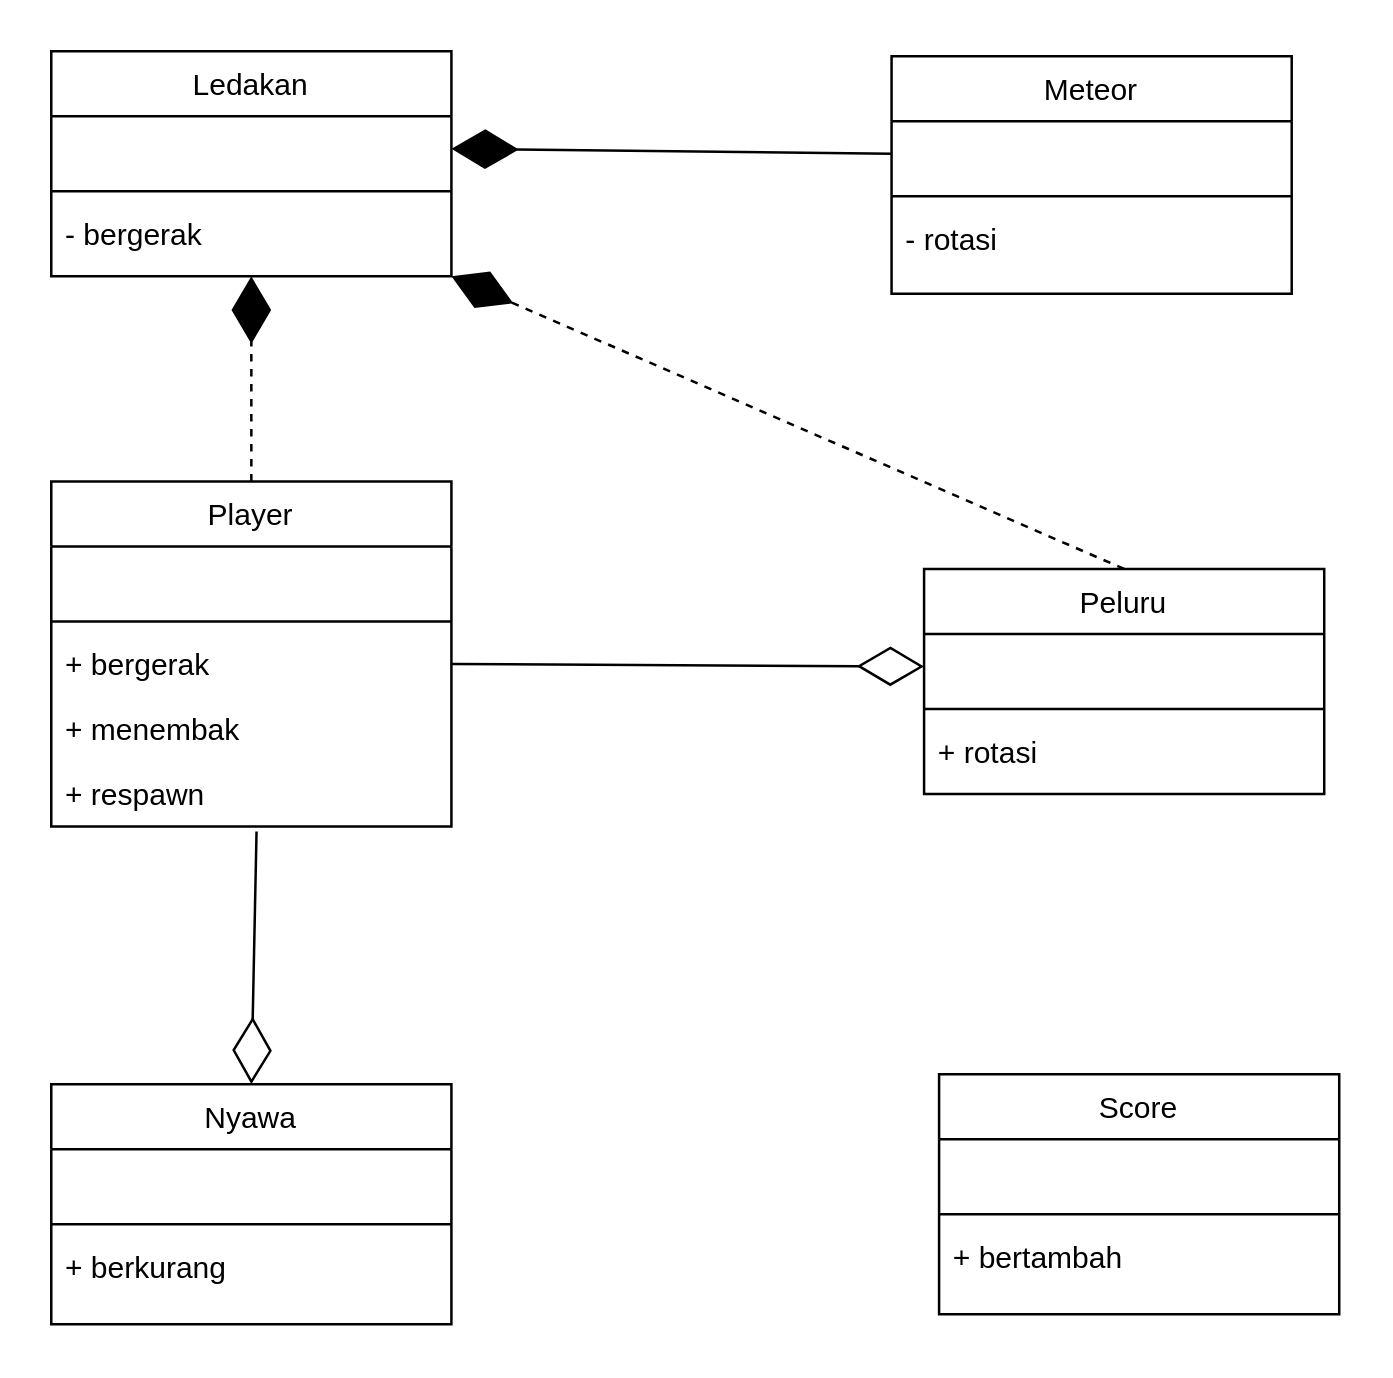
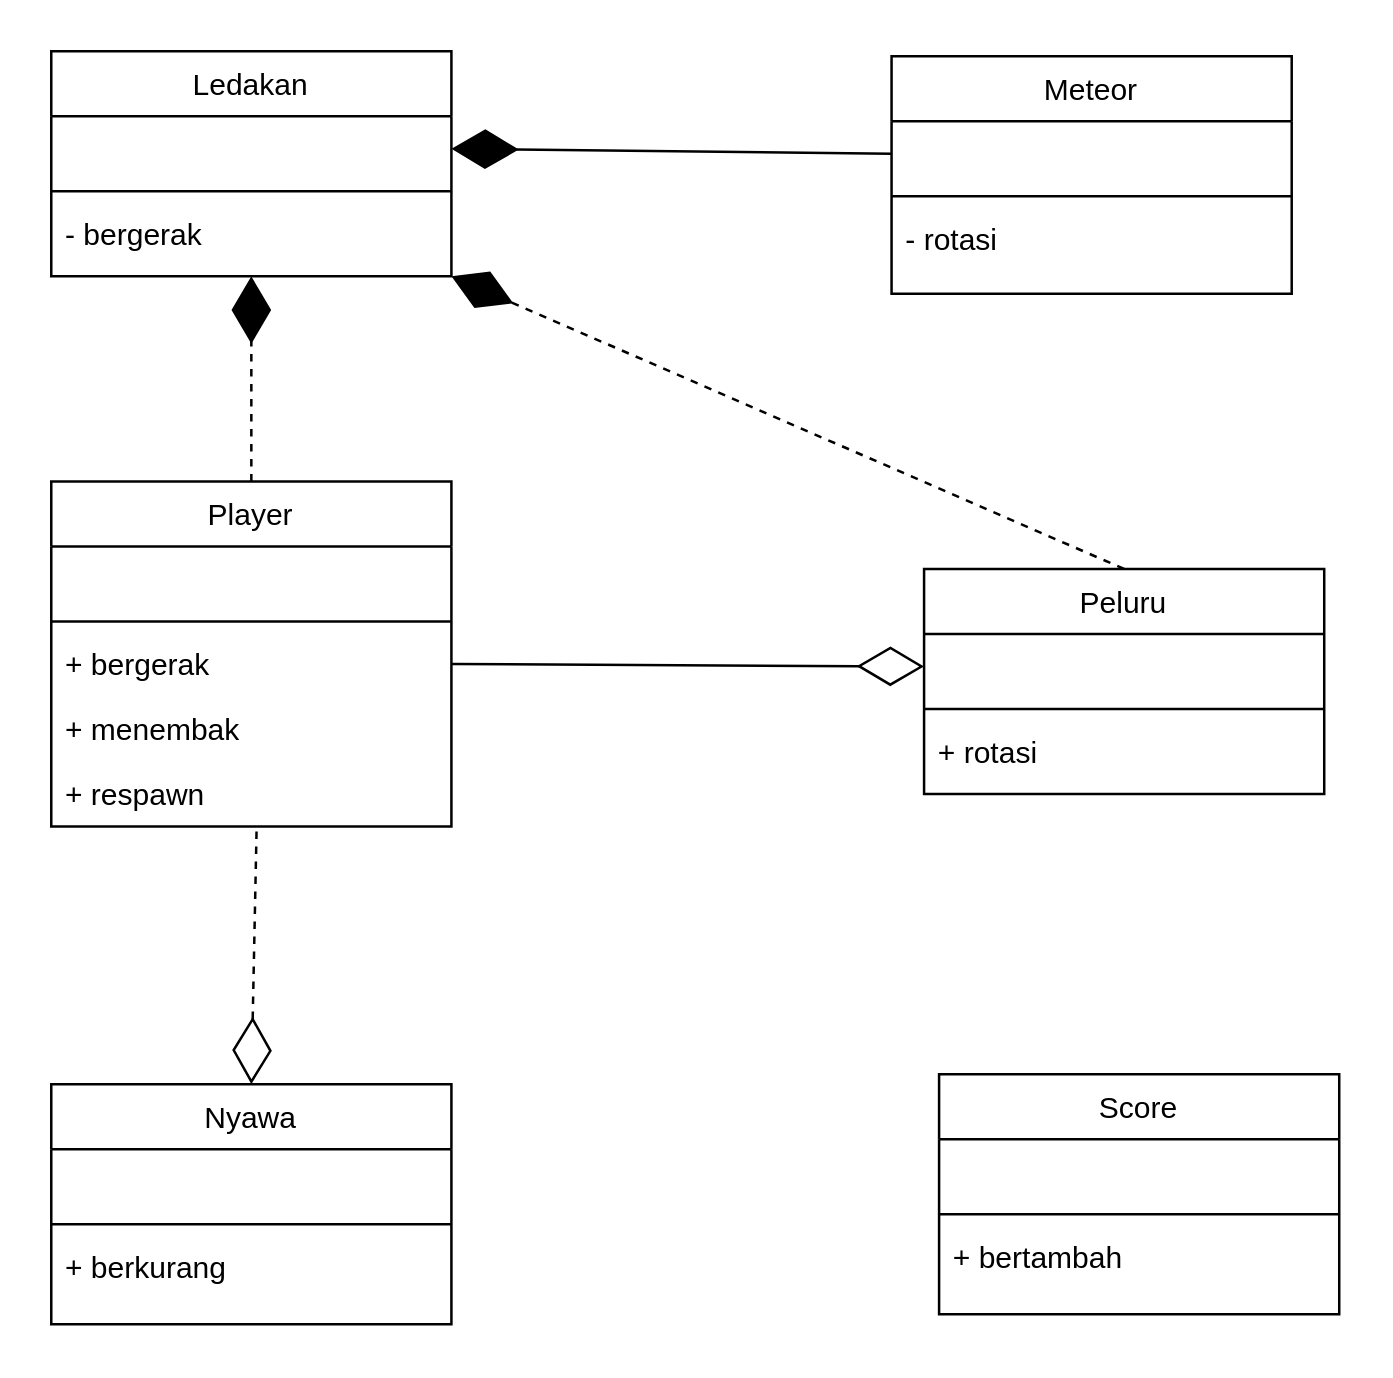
  <mxCell id="0" />
  <mxCell id="1" parent="0" />
  <mxCell id="2" value="Player" style="swimlane;fontStyle=0;align=center;verticalAlign=top;childLayout=stackLayout;horizontal=1;startSize=26;horizontalStack=0;resizeParent=1;resizeLast=0;collapsible=1;marginBottom=0;rounded=0;shadow=0;strokeWidth=1;" parent="1" vertex="1"><mxGeometry x="20" y="192" width="160" height="138" as="geometry"><mxRectangle x="230" y="140" width="160" height="26" as="alternateBounds" /></mxGeometry></mxCell>
  <mxCell id="3" value=" " style="text;align=left;verticalAlign=top;spacingLeft=4;spacingRight=4;overflow=hidden;rotatable=0;points=[[0,0.5],[1,0.5]];portConstraint=eastwest;rounded=0;shadow=0;html=0;" parent="2" vertex="1"><mxGeometry y="26" width="160" height="26" as="geometry" /></mxCell>
  <mxCell id="4" value="" style="line;html=1;strokeWidth=1;align=left;verticalAlign=middle;spacingTop=-1;spacingLeft=3;spacingRight=3;rotatable=0;labelPosition=right;points=[];portConstraint=eastwest;" parent="2" vertex="1"><mxGeometry y="52" width="160" height="8" as="geometry" /></mxCell>
  <mxCell id="5" value="+ bergerak" style="text;align=left;verticalAlign=top;spacingLeft=4;spacingRight=4;overflow=hidden;rotatable=0;points=[[0,0.5],[1,0.5]];portConstraint=eastwest;" parent="2" vertex="1"><mxGeometry y="60" width="160" height="26" as="geometry" /></mxCell>
  <mxCell id="6" value="+ menembak" style="text;align=left;verticalAlign=top;spacingLeft=4;spacingRight=4;overflow=hidden;rotatable=0;points=[[0,0.5],[1,0.5]];portConstraint=eastwest;" vertex="1" parent="2"><mxGeometry y="86" width="160" height="26" as="geometry" /></mxCell>
  <mxCell id="7" value="+ respawn" style="text;align=left;verticalAlign=top;spacingLeft=4;spacingRight=4;overflow=hidden;rotatable=0;points=[[0,0.5],[1,0.5]];portConstraint=eastwest;" vertex="1" parent="2"><mxGeometry y="112" width="160" height="26" as="geometry" /></mxCell>
  <mxCell id="8" value="Meteor" style="swimlane;fontStyle=0;align=center;verticalAlign=top;childLayout=stackLayout;horizontal=1;startSize=26;horizontalStack=0;resizeParent=1;resizeLast=0;collapsible=1;marginBottom=0;rounded=0;shadow=0;strokeWidth=1;" vertex="1" parent="1"><mxGeometry x="356" y="22" width="160" height="95" as="geometry"><mxRectangle x="230" y="140" width="160" height="26" as="alternateBounds" /></mxGeometry></mxCell>
  <mxCell id="9" value=" " style="text;align=left;verticalAlign=top;spacingLeft=4;spacingRight=4;overflow=hidden;rotatable=0;points=[[0,0.5],[1,0.5]];portConstraint=eastwest;rounded=0;shadow=0;html=0;" vertex="1" parent="8"><mxGeometry y="26" width="160" height="26" as="geometry" /></mxCell>
  <mxCell id="10" value="" style="line;html=1;strokeWidth=1;align=left;verticalAlign=middle;spacingTop=-1;spacingLeft=3;spacingRight=3;rotatable=0;labelPosition=right;points=[];portConstraint=eastwest;" vertex="1" parent="8"><mxGeometry y="52" width="160" height="8" as="geometry" /></mxCell>
  <mxCell id="11" value="- rotasi" style="text;align=left;verticalAlign=top;spacingLeft=4;spacingRight=4;overflow=hidden;rotatable=0;points=[[0,0.5],[1,0.5]];portConstraint=eastwest;" vertex="1" parent="8"><mxGeometry y="60" width="160" height="26" as="geometry" /></mxCell>
  <mxCell id="12" value="Peluru" style="swimlane;fontStyle=0;align=center;verticalAlign=top;childLayout=stackLayout;horizontal=1;startSize=26;horizontalStack=0;resizeParent=1;resizeLast=0;collapsible=1;marginBottom=0;rounded=0;shadow=0;strokeWidth=1;" vertex="1" parent="1"><mxGeometry x="369" y="227" width="160" height="90" as="geometry"><mxRectangle x="230" y="140" width="160" height="26" as="alternateBounds" /></mxGeometry></mxCell>
  <mxCell id="13" value=" " style="text;align=left;verticalAlign=top;spacingLeft=4;spacingRight=4;overflow=hidden;rotatable=0;points=[[0,0.5],[1,0.5]];portConstraint=eastwest;rounded=0;shadow=0;html=0;" vertex="1" parent="12"><mxGeometry y="26" width="160" height="26" as="geometry" /></mxCell>
  <mxCell id="14" value="" style="line;html=1;strokeWidth=1;align=left;verticalAlign=middle;spacingTop=-1;spacingLeft=3;spacingRight=3;rotatable=0;labelPosition=right;points=[];portConstraint=eastwest;" vertex="1" parent="12"><mxGeometry y="52" width="160" height="8" as="geometry" /></mxCell>
  <mxCell id="15" value="+ rotasi" style="text;align=left;verticalAlign=top;spacingLeft=4;spacingRight=4;overflow=hidden;rotatable=0;points=[[0,0.5],[1,0.5]];portConstraint=eastwest;" vertex="1" parent="12"><mxGeometry y="60" width="160" height="26" as="geometry" /></mxCell>
  <mxCell id="16" value="Ledakan" style="swimlane;fontStyle=0;align=center;verticalAlign=top;childLayout=stackLayout;horizontal=1;startSize=26;horizontalStack=0;resizeParent=1;resizeLast=0;collapsible=1;marginBottom=0;rounded=0;shadow=0;strokeWidth=1;" vertex="1" parent="1"><mxGeometry x="20" y="20" width="160" height="90" as="geometry"><mxRectangle x="230" y="140" width="160" height="26" as="alternateBounds" /></mxGeometry></mxCell>
  <mxCell id="17" value=" " style="text;align=left;verticalAlign=top;spacingLeft=4;spacingRight=4;overflow=hidden;rotatable=0;points=[[0,0.5],[1,0.5]];portConstraint=eastwest;rounded=0;shadow=0;html=0;" vertex="1" parent="16"><mxGeometry y="26" width="160" height="26" as="geometry" /></mxCell>
  <mxCell id="18" value="" style="line;html=1;strokeWidth=1;align=left;verticalAlign=middle;spacingTop=-1;spacingLeft=3;spacingRight=3;rotatable=0;labelPosition=right;points=[];portConstraint=eastwest;" vertex="1" parent="16"><mxGeometry y="52" width="160" height="8" as="geometry" /></mxCell>
  <mxCell id="19" value="- bergerak" style="text;align=left;verticalAlign=top;spacingLeft=4;spacingRight=4;overflow=hidden;rotatable=0;points=[[0,0.5],[1,0.5]];portConstraint=eastwest;" vertex="1" parent="16"><mxGeometry y="60" width="160" height="26" as="geometry" /></mxCell>
  <mxCell id="20" value="" style="endArrow=diamondThin;endFill=0;endSize=24;html=1;rounded=0;entryX=0;entryY=0.5;entryDx=0;entryDy=0;exitX=1;exitY=0.5;exitDx=0;exitDy=0;" edge="1" parent="1" source="5" target="13"><mxGeometry width="160" relative="1" as="geometry"><mxPoint x="146" y="238" as="sourcePoint" /><mxPoint x="306" y="238" as="targetPoint" /></mxGeometry></mxCell>
  <mxCell id="21" value="" style="endArrow=diamondThin;endFill=1;endSize=24;html=1;rounded=0;entryX=0.5;entryY=1;entryDx=0;entryDy=0;exitX=0.5;exitY=0;exitDx=0;exitDy=0;dashed=1;" edge="1" parent="1" source="2" target="16"><mxGeometry width="160" relative="1" as="geometry"><mxPoint x="146" y="202" as="sourcePoint" /><mxPoint x="306" y="202" as="targetPoint" /></mxGeometry></mxCell>
  <mxCell id="22" value="" style="endArrow=diamondThin;endFill=1;endSize=24;html=1;rounded=0;entryX=1;entryY=1;entryDx=0;entryDy=0;exitX=0.5;exitY=0;exitDx=0;exitDy=0;dashed=1;" edge="1" parent="1" source="12" target="16"><mxGeometry width="160" relative="1" as="geometry"><mxPoint x="106" y="202" as="sourcePoint" /><mxPoint x="110" y="120" as="targetPoint" /></mxGeometry></mxCell>
  <mxCell id="23" value="" style="endArrow=diamondThin;endFill=1;endSize=24;html=1;rounded=0;entryX=1;entryY=0.5;entryDx=0;entryDy=0;exitX=0;exitY=0.5;exitDx=0;exitDy=0;" edge="1" parent="1" source="9" target="17"><mxGeometry width="160" relative="1" as="geometry"><mxPoint x="116" y="212" as="sourcePoint" /><mxPoint x="120" y="130" as="targetPoint" /></mxGeometry></mxCell>
  <mxCell id="24" value="Score" style="swimlane;fontStyle=0;align=center;verticalAlign=top;childLayout=stackLayout;horizontal=1;startSize=26;horizontalStack=0;resizeParent=1;resizeLast=0;collapsible=1;marginBottom=0;rounded=0;shadow=0;strokeWidth=1;" vertex="1" parent="1"><mxGeometry x="375" y="429" width="160" height="96" as="geometry"><mxRectangle x="230" y="140" width="160" height="26" as="alternateBounds" /></mxGeometry></mxCell>
  <mxCell id="25" value=" " style="text;align=left;verticalAlign=top;spacingLeft=4;spacingRight=4;overflow=hidden;rotatable=0;points=[[0,0.5],[1,0.5]];portConstraint=eastwest;rounded=0;shadow=0;html=0;" vertex="1" parent="24"><mxGeometry y="26" width="160" height="26" as="geometry" /></mxCell>
  <mxCell id="26" value="" style="line;html=1;strokeWidth=1;align=left;verticalAlign=middle;spacingTop=-1;spacingLeft=3;spacingRight=3;rotatable=0;labelPosition=right;points=[];portConstraint=eastwest;" vertex="1" parent="24"><mxGeometry y="52" width="160" height="8" as="geometry" /></mxCell>
  <mxCell id="27" value="+ bertambah" style="text;align=left;verticalAlign=top;spacingLeft=4;spacingRight=4;overflow=hidden;rotatable=0;points=[[0,0.5],[1,0.5]];portConstraint=eastwest;" vertex="1" parent="24"><mxGeometry y="60" width="160" height="26" as="geometry" /></mxCell>
  <mxCell id="28" value="Nyawa" style="swimlane;fontStyle=0;align=center;verticalAlign=top;childLayout=stackLayout;horizontal=1;startSize=26;horizontalStack=0;resizeParent=1;resizeLast=0;collapsible=1;marginBottom=0;rounded=0;shadow=0;strokeWidth=1;" vertex="1" parent="1"><mxGeometry x="20" y="433" width="160" height="96" as="geometry"><mxRectangle x="230" y="140" width="160" height="26" as="alternateBounds" /></mxGeometry></mxCell>
  <mxCell id="29" value=" " style="text;align=left;verticalAlign=top;spacingLeft=4;spacingRight=4;overflow=hidden;rotatable=0;points=[[0,0.5],[1,0.5]];portConstraint=eastwest;rounded=0;shadow=0;html=0;" vertex="1" parent="28"><mxGeometry y="26" width="160" height="26" as="geometry" /></mxCell>
  <mxCell id="30" value="" style="line;html=1;strokeWidth=1;align=left;verticalAlign=middle;spacingTop=-1;spacingLeft=3;spacingRight=3;rotatable=0;labelPosition=right;points=[];portConstraint=eastwest;" vertex="1" parent="28"><mxGeometry y="52" width="160" height="8" as="geometry" /></mxCell>
  <mxCell id="31" value="+ berkurang" style="text;align=left;verticalAlign=top;spacingLeft=4;spacingRight=4;overflow=hidden;rotatable=0;points=[[0,0.5],[1,0.5]];portConstraint=eastwest;" vertex="1" parent="28"><mxGeometry y="60" width="160" height="26" as="geometry" /></mxCell>
- <mxCell id="32" value="" style="endArrow=diamondThin;endFill=0;endSize=24;html=1;rounded=0;exitX=0.513;exitY=1.077;exitDx=0;exitDy=0;exitPerimeter=0;entryX=0.5;entryY=0;entryDx=0;entryDy=0;" edge="1" parent="1" source="7" target="28"><mxGeometry width="160" relative="1" as="geometry"><mxPoint x="190" y="275" as="sourcePoint" /><mxPoint x="255" y="396" as="targetPoint" /></mxGeometry></mxCell>
+ <mxCell id="32" value="" style="endArrow=diamondThin;endFill=0;endSize=24;html=1;rounded=0;exitX=0.513;exitY=1.077;exitDx=0;exitDy=0;exitPerimeter=0;entryX=0.5;entryY=0;entryDx=0;entryDy=0;dashed=1;" edge="1" parent="1" source="7" target="28"><mxGeometry width="160" relative="1" as="geometry"><mxPoint x="190" y="275" as="sourcePoint" /><mxPoint x="255" y="396" as="targetPoint" /></mxGeometry></mxCell>
